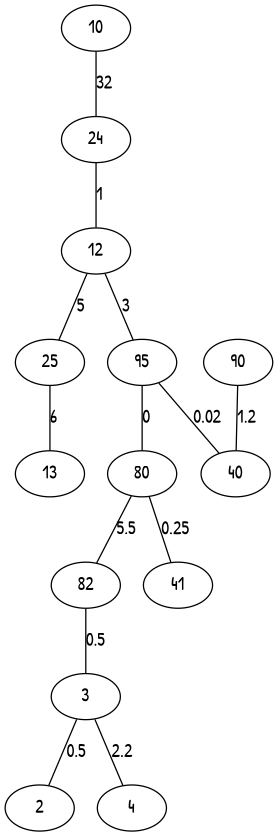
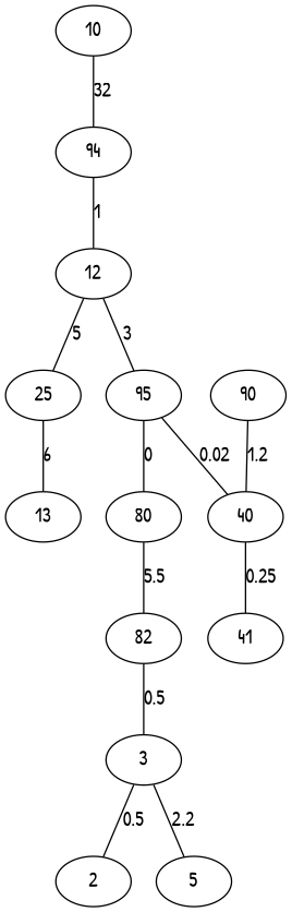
  graph {
    fontname="Patrick Hand"
    node [fontname="Patrick Hand"]
    edge [fontname="Patrick Hand"]
    10
-   24
+   24 [label=94]
    12
    95
    25
    80
    40
    13
    82
    90
    3
    41
    2
-   4
+   4 [label=5]
    10 -- 24 [label=32]
    24 -- 12 [label=1]
    12 -- 95 [label=3]
    12 -- 25 [label=5]
    95 -- 80 [label=0]
    95 -- 40 [label=0.02]
    25 -- 13 [label=6]
    80 -- 82 [label=5.5]
-   80 -- 41 [label=0.25]
+   40 -- 41 [label=0.25]
    82 -- 3 [label=0.5]
    90 -- 40 [label=1.2]
    3 -- 2 [label=0.5]
    3 -- 4 [label=2.2]
  }
